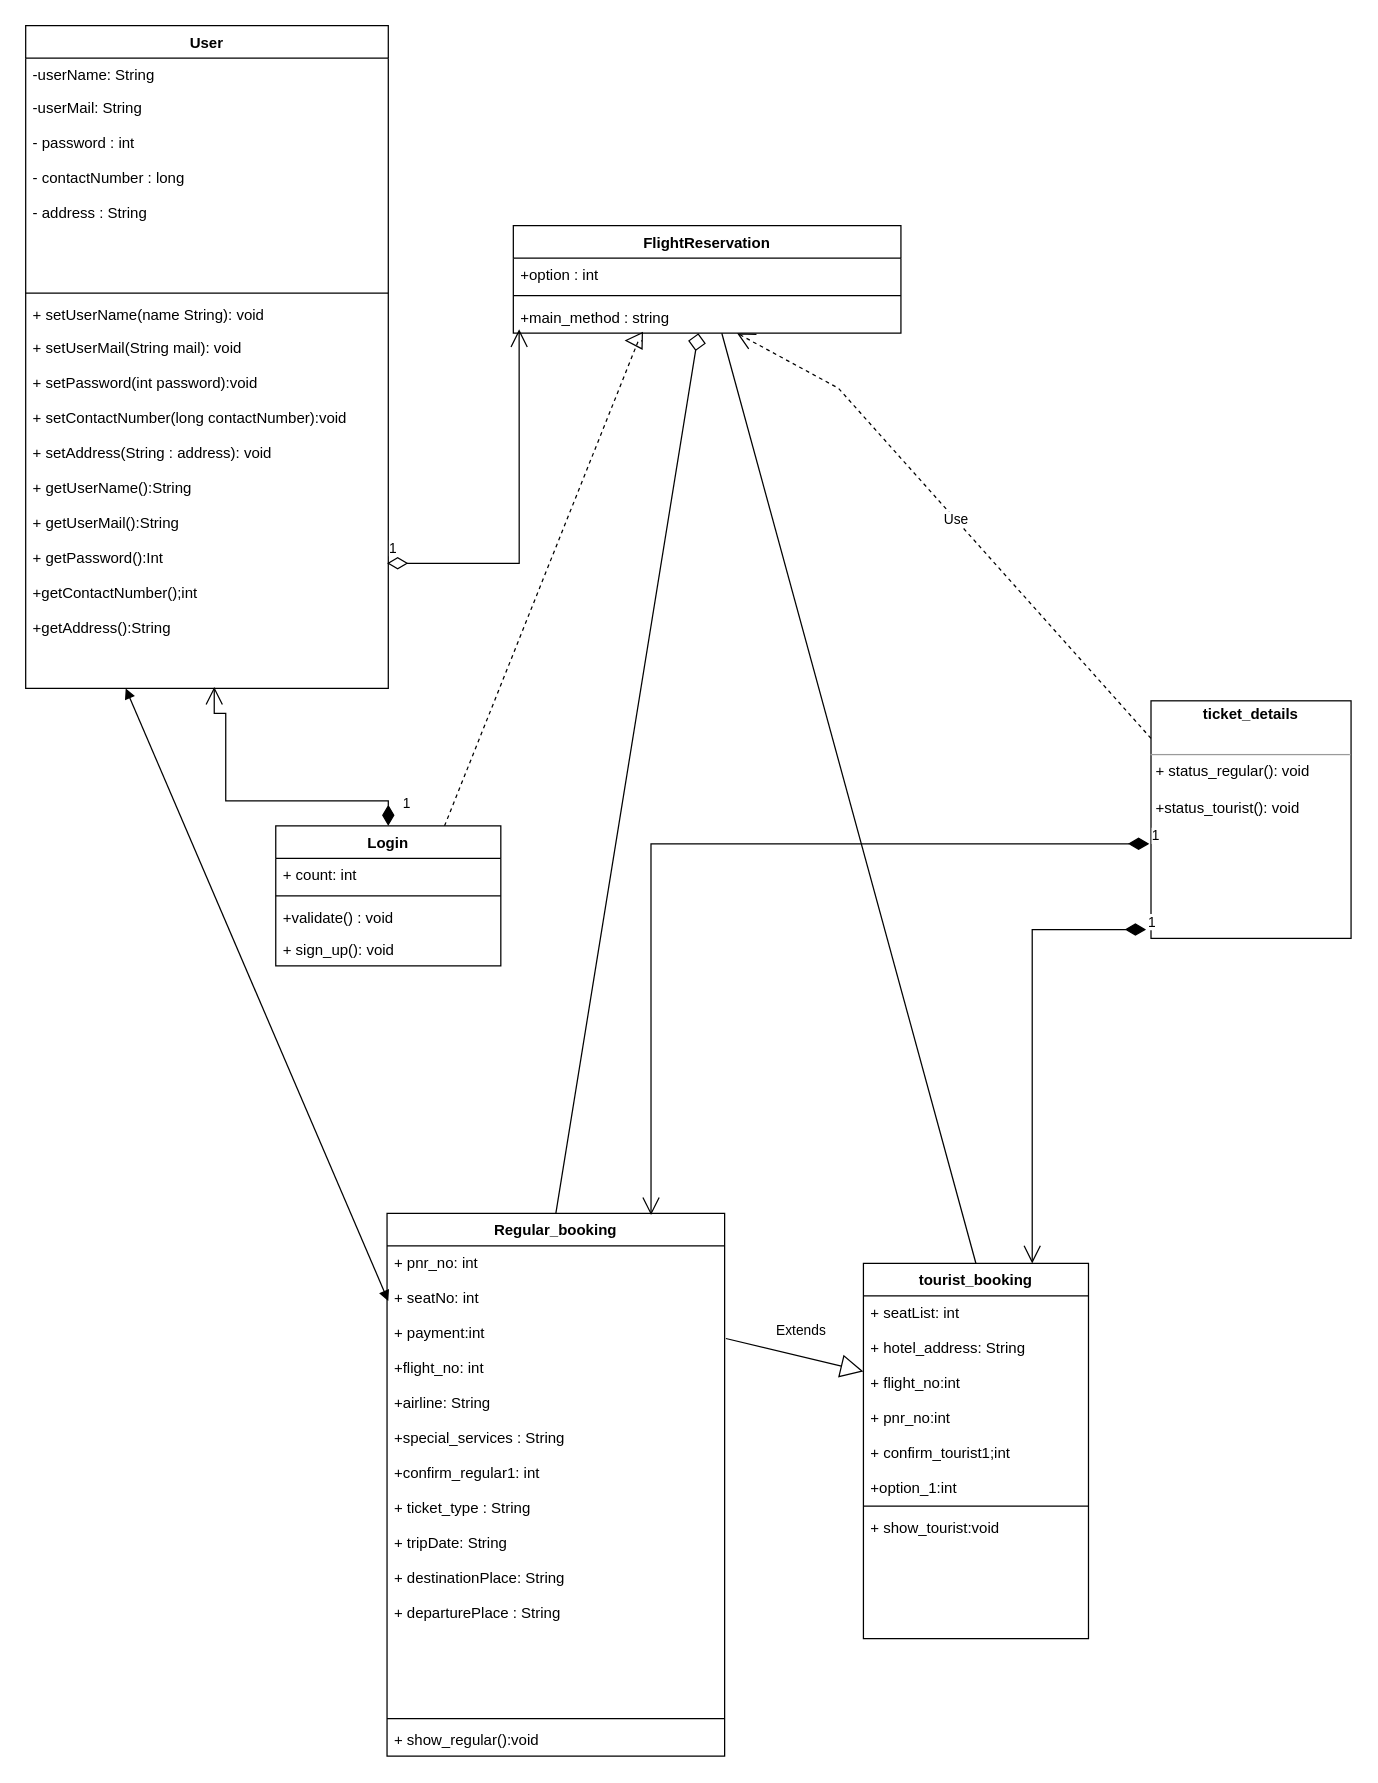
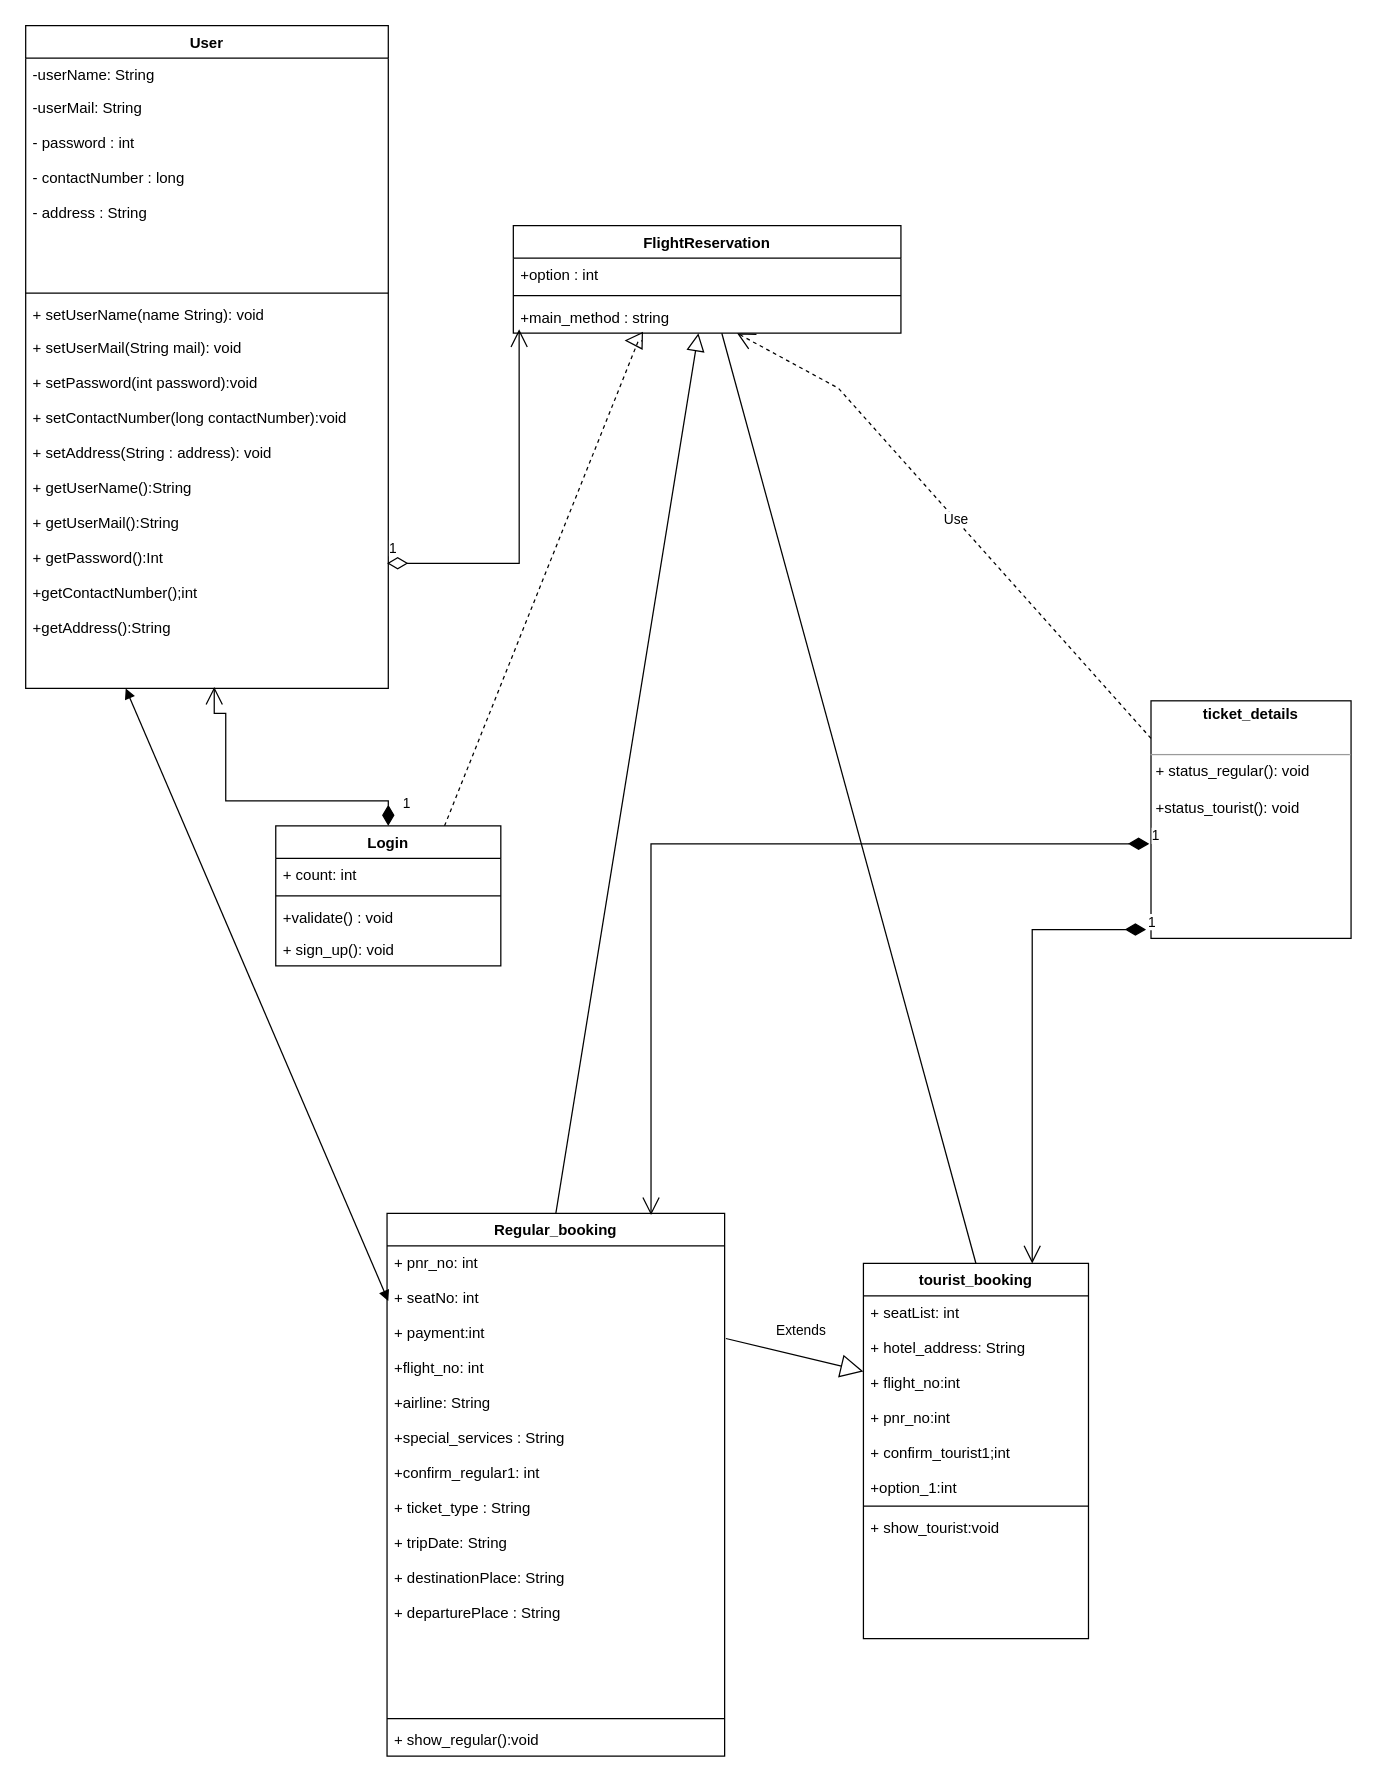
  <mxCell id="0" />
  <mxCell id="1" parent="0" />
  <mxCell id="2" value="Login" style="swimlane;fontStyle=1;align=center;verticalAlign=top;childLayout=stackLayout;horizontal=1;startSize=26;horizontalStack=0;resizeParent=1;resizeParentMax=0;resizeLast=0;collapsible=1;marginBottom=0;" parent="1" vertex="1"><mxGeometry x="220" width="180" height="112" as="geometry" y="660"><mxRectangle x="200" y="120" width="80" height="26" as="alternateBounds" /></mxGeometry></mxCell>
  <mxCell id="3" value="+ count: int" style="text;strokeColor=none;fillColor=none;align=left;verticalAlign=top;spacingLeft=4;spacingRight=4;overflow=hidden;rotatable=0;points=[[0,0.5],[1,0.5]];portConstraint=eastwest;" parent="2" vertex="1"><mxGeometry y="26" width="180" height="26" as="geometry" /></mxCell>
  <mxCell id="4" value="" style="line;strokeWidth=1;fillColor=none;align=left;verticalAlign=middle;spacingTop=-1;spacingLeft=3;spacingRight=3;rotatable=0;labelPosition=right;points=[];portConstraint=eastwest;" parent="2" vertex="1"><mxGeometry y="52" width="180" height="8" as="geometry" /></mxCell>
  <mxCell id="5" value="+validate() : void " style="text;strokeColor=none;fillColor=none;align=left;verticalAlign=top;spacingLeft=4;spacingRight=4;overflow=hidden;rotatable=0;points=[[0,0.5],[1,0.5]];portConstraint=eastwest;" parent="2" vertex="1"><mxGeometry y="60" width="180" height="26" as="geometry" /></mxCell>
  <mxCell id="6" value="+ sign_up(): void" style="text;strokeColor=none;fillColor=none;align=left;verticalAlign=top;spacingLeft=4;spacingRight=4;overflow=hidden;rotatable=0;points=[[0,0.5],[1,0.5]];portConstraint=eastwest;" parent="2" vertex="1"><mxGeometry y="86" width="180" height="26" as="geometry" /></mxCell>
  <mxCell id="7" value="tourist_booking" style="swimlane;fontStyle=1;align=center;verticalAlign=top;childLayout=stackLayout;horizontal=1;startSize=26;horizontalStack=0;resizeParent=1;resizeParentMax=0;resizeLast=0;collapsible=1;marginBottom=0;" parent="1" vertex="1"><mxGeometry x="690" y="1010" width="180" height="300" as="geometry"><mxRectangle x="200" y="120" width="80" height="26" as="alternateBounds" /></mxGeometry></mxCell>
  <mxCell id="8" value="Extends" style="endArrow=block;endSize=16;endFill=0;html=1;rounded=0;" parent="7" target="9" edge="1"><mxGeometry y="20" width="160" relative="1" as="geometry"><mxPoint x="-110" y="60" as="sourcePoint" /><mxPoint x="50" y="60" as="targetPoint" /><mxPoint as="offset" /></mxGeometry></mxCell>
  <mxCell id="9" value="+ seatList: int&#10;&#10;+ hotel_address: String&#10;&#10;+ flight_no:int&#10;&#10;+ pnr_no:int&#10;&#10;+ confirm_tourist1;int&#10;&#10;+option_1:int&#10;" style="text;strokeColor=none;fillColor=none;align=left;verticalAlign=top;spacingLeft=4;spacingRight=4;overflow=hidden;rotatable=0;points=[[0,0.5],[1,0.5]];portConstraint=eastwest;" parent="7" vertex="1"><mxGeometry y="26" width="180" height="164" as="geometry" /></mxCell>
  <mxCell id="10" value="" style="line;strokeWidth=1;fillColor=none;align=left;verticalAlign=middle;spacingTop=-1;spacingLeft=3;spacingRight=3;rotatable=0;labelPosition=right;points=[];portConstraint=eastwest;" parent="7" vertex="1"><mxGeometry y="190" width="180" height="8" as="geometry" /></mxCell>
  <mxCell id="11" value="+ show_tourist:void&#10;&#10;" style="text;strokeColor=none;fillColor=none;align=left;verticalAlign=top;spacingLeft=4;spacingRight=4;overflow=hidden;rotatable=0;points=[[0,0.5],[1,0.5]];portConstraint=eastwest;" parent="7" vertex="1"><mxGeometry y="198" width="180" height="102" as="geometry" /></mxCell>
  <mxCell id="12" value="FlightReservation" style="swimlane;fontStyle=1;align=center;verticalAlign=top;childLayout=stackLayout;horizontal=1;startSize=26;horizontalStack=0;resizeParent=1;resizeParentMax=0;resizeLast=0;collapsible=1;marginBottom=0;" parent="1" vertex="1"><mxGeometry x="410" y="180" width="310" height="86" as="geometry"><mxRectangle x="200" y="120" width="80" height="26" as="alternateBounds" /></mxGeometry></mxCell>
  <mxCell id="13" value="+option : int" style="text;strokeColor=none;fillColor=none;align=left;verticalAlign=top;spacingLeft=4;spacingRight=4;overflow=hidden;rotatable=0;points=[[0,0.5],[1,0.5]];portConstraint=eastwest;" parent="12" vertex="1"><mxGeometry y="26" width="310" height="26" as="geometry" /></mxCell>
  <mxCell id="14" value="" style="line;strokeWidth=1;fillColor=none;align=left;verticalAlign=middle;spacingTop=-1;spacingLeft=3;spacingRight=3;rotatable=0;labelPosition=right;points=[];portConstraint=eastwest;" parent="12" vertex="1"><mxGeometry y="52" width="310" height="8" as="geometry" /></mxCell>
  <mxCell id="15" value="+main_method : string" style="text;strokeColor=none;fillColor=none;align=left;verticalAlign=top;spacingLeft=4;spacingRight=4;overflow=hidden;rotatable=0;points=[[0,0.5],[1,0.5]];portConstraint=eastwest;" parent="12" vertex="1"><mxGeometry y="60" width="310" height="26" as="geometry" /></mxCell>
- <mxCell id="16" value="" style="edgeStyle=none;html=1;endSize=12;endArrow=diamond;endFill=0;exitX=0.5;exitY=0;exitDx=0;exitDy=0;" parent="1" source="18" target="12" edge="1"><mxGeometry width="160" relative="1" as="geometry"><mxPoint x="190" y="620" as="sourcePoint" /><mxPoint x="350" y="620" as="targetPoint" /></mxGeometry></mxCell>
+ <mxCell id="16" value="" style="edgeStyle=none;html=1;endSize=12;endArrow=block;endFill=0;exitX=0.5;exitY=0;exitDx=0;exitDy=0;" parent="1" source="18" target="12" edge="1"><mxGeometry width="160" relative="1" as="geometry"><mxPoint x="190" y="620" as="sourcePoint" /><mxPoint x="350" y="620" as="targetPoint" /></mxGeometry></mxCell>
  <mxCell id="17" value="" style="edgeStyle=none;html=1;endSize=12;endArrow=none;endFill=0;exitX=0.5;exitY=0;exitDx=0;exitDy=0;" parent="1" source="7" target="12" edge="1"><mxGeometry width="160" relative="1" as="geometry"><mxPoint x="365" y="790" as="sourcePoint" /><mxPoint x="537.043" y="710" as="targetPoint" /></mxGeometry></mxCell>
  <mxCell id="18" value="Regular_booking" style="swimlane;fontStyle=1;align=center;verticalAlign=top;childLayout=stackLayout;horizontal=1;startSize=26;horizontalStack=0;resizeParent=1;resizeParentMax=0;resizeLast=0;collapsible=1;marginBottom=0;" parent="1" vertex="1"><mxGeometry x="309" y="970" width="270" height="434" as="geometry"><mxRectangle x="200" y="120" width="80" height="26" as="alternateBounds" /></mxGeometry></mxCell>
  <mxCell id="19" value="+ pnr_no: int&#10;&#10;+ seatNo: int&#10;&#10;+ payment:int&#10;&#10;+flight_no: int&#10;&#10;+airline: String&#10;&#10;+special_services : String&#10;&#10;+confirm_regular1: int&#10;&#10;+ ticket_type : String &#10;&#10;+ tripDate: String&#10;&#10;+ destinationPlace: String&#10;&#10;+ departurePlace : String" style="text;strokeColor=none;fillColor=none;align=left;verticalAlign=top;spacingLeft=4;spacingRight=4;overflow=hidden;rotatable=0;points=[[0,0.5],[1,0.5]];portConstraint=eastwest;" parent="18" vertex="1"><mxGeometry y="26" width="270" height="374" as="geometry" /></mxCell>
  <mxCell id="20" value="" style="line;strokeWidth=1;fillColor=none;align=left;verticalAlign=middle;spacingTop=-1;spacingLeft=3;spacingRight=3;rotatable=0;labelPosition=right;points=[];portConstraint=eastwest;" parent="18" vertex="1"><mxGeometry y="400" width="270" height="8" as="geometry" /></mxCell>
  <mxCell id="21" value="+ show_regular():void" style="text;strokeColor=none;fillColor=none;align=left;verticalAlign=top;spacingLeft=4;spacingRight=4;overflow=hidden;rotatable=0;points=[[0,0.5],[1,0.5]];portConstraint=eastwest;" parent="18" vertex="1"><mxGeometry y="408" width="270" height="26" as="geometry" /></mxCell>
  <mxCell id="22" value="User" style="swimlane;fontStyle=1;align=center;verticalAlign=top;childLayout=stackLayout;horizontal=1;startSize=26;horizontalStack=0;resizeParent=1;resizeParentMax=0;resizeLast=0;collapsible=1;marginBottom=0;" parent="1" vertex="1"><mxGeometry x="20" y="20" width="290" height="530" as="geometry"><mxRectangle x="200" y="120" width="80" height="26" as="alternateBounds" /></mxGeometry></mxCell>
  <mxCell id="23" value="-userName: String" style="text;strokeColor=none;fillColor=none;align=left;verticalAlign=top;spacingLeft=4;spacingRight=4;overflow=hidden;rotatable=0;points=[[0,0.5],[1,0.5]];portConstraint=eastwest;" parent="22" vertex="1"><mxGeometry y="26" width="290" height="26" as="geometry" /></mxCell>
  <mxCell id="24" value="-userMail: String&#10;&#10;- password : int&#10;&#10;- contactNumber : long&#10;&#10;- address : String" style="text;strokeColor=none;fillColor=none;align=left;verticalAlign=top;spacingLeft=4;spacingRight=4;overflow=hidden;rotatable=0;points=[[0,0.5],[1,0.5]];portConstraint=eastwest;" parent="22" vertex="1"><mxGeometry y="52" width="290" height="158" as="geometry" /></mxCell>
  <mxCell id="25" value="" style="line;strokeWidth=1;fillColor=none;align=left;verticalAlign=middle;spacingTop=-1;spacingLeft=3;spacingRight=3;rotatable=0;labelPosition=right;points=[];portConstraint=eastwest;" parent="22" vertex="1"><mxGeometry y="210" width="290" height="8" as="geometry" /></mxCell>
  <mxCell id="26" value="+ setUserName(name String): void" style="text;strokeColor=none;fillColor=none;align=left;verticalAlign=top;spacingLeft=4;spacingRight=4;overflow=hidden;rotatable=0;points=[[0,0.5],[1,0.5]];portConstraint=eastwest;" parent="22" vertex="1"><mxGeometry y="218" width="290" height="26" as="geometry" /></mxCell>
  <mxCell id="27" value="+ setUserMail(String mail): void&#10;&#10;+ setPassword(int password):void&#10;&#10;+ setContactNumber(long contactNumber):void&#10;&#10;+ setAddress(String : address): void&#10;&#10;+ getUserName():String&#10;&#10;+ getUserMail():String&#10;&#10;+ getPassword():Int&#10;&#10;+getContactNumber();int&#10;&#10;+getAddress():String&#10;" style="text;strokeColor=none;fillColor=none;align=left;verticalAlign=top;spacingLeft=4;spacingRight=4;overflow=hidden;rotatable=0;points=[[0,0.5],[1,0.5]];portConstraint=eastwest;" parent="22" vertex="1"><mxGeometry y="244" width="290" height="286" as="geometry" /></mxCell>
  <mxCell id="28" value="&lt;p style=&quot;margin: 0px ; margin-top: 4px ; text-align: center&quot;&gt;&lt;b&gt;ticket_details&lt;/b&gt;&lt;/p&gt;&lt;p style=&quot;margin: 0px ; margin-top: 4px ; text-align: center&quot;&gt;&lt;b&gt;&lt;br&gt;&lt;/b&gt;&lt;/p&gt;&lt;hr size=&quot;1&quot;&gt;&lt;p style=&quot;margin: 0px ; margin-left: 4px&quot;&gt;+ status_regular(): void&lt;/p&gt;&lt;p style=&quot;margin: 0px ; margin-left: 4px&quot;&gt;&lt;br&gt;&lt;/p&gt;&lt;p style=&quot;margin: 0px ; margin-left: 4px&quot;&gt;+status_tourist(): void&lt;/p&gt;" style="verticalAlign=top;align=left;overflow=fill;fontSize=12;fontFamily=Helvetica;html=1;" parent="1" vertex="1"><mxGeometry x="920" y="560" width="160" height="190" as="geometry" /></mxCell>
  <mxCell id="29" value="1" style="endArrow=open;html=1;endSize=12;startArrow=diamondThin;startSize=14;startFill=0;edgeStyle=orthogonalEdgeStyle;align=left;verticalAlign=bottom;rounded=0;entryX=0.015;entryY=0.88;entryDx=0;entryDy=0;entryPerimeter=0;" parent="1" edge="1" target="15"><mxGeometry x="-1" y="3" relative="1" as="geometry"><mxPoint x="309" y="450" as="sourcePoint" /><mxPoint x="400" y="450" as="targetPoint" /><Array as="points"><mxPoint x="415" y="450" /></Array></mxGeometry></mxCell>
  <mxCell id="30" value="" style="endArrow=block;dashed=1;endFill=0;endSize=12;html=1;rounded=0;exitX=0.75;exitY=0;exitDx=0;exitDy=0;entryX=0.287;entryY=1.222;entryDx=0;entryDy=0;entryPerimeter=0;" parent="1" edge="1" target="15" source="2"><mxGeometry width="160" relative="1" as="geometry"><mxPoint x="280" y="610" as="sourcePoint" /><mxPoint x="400" y="460" as="targetPoint" /><Array as="points"><mxPoint x="510" y="272" /></Array></mxGeometry></mxCell>
  <mxCell id="31" value="Use" style="endArrow=open;endSize=12;dashed=1;html=1;rounded=0;exitX=0;exitY=0.158;exitDx=0;exitDy=0;exitPerimeter=0;" parent="1" source="28" target="15" edge="1"><mxGeometry width="160" relative="1" as="geometry"><mxPoint x="740" y="550" as="sourcePoint" /><mxPoint x="900" y="550" as="targetPoint" /><Array as="points"><mxPoint x="670" y="310" /></Array></mxGeometry></mxCell>
  <mxCell id="32" value="1" style="endArrow=open;html=1;endSize=12;startArrow=diamondThin;startSize=14;startFill=1;edgeStyle=orthogonalEdgeStyle;align=left;verticalAlign=bottom;rounded=0;entryX=0.75;entryY=0;entryDx=0;entryDy=0;exitX=-0.025;exitY=0.963;exitDx=0;exitDy=0;exitPerimeter=0;" parent="1" source="28" target="7" edge="1"><mxGeometry x="-1" y="3" relative="1" as="geometry"><mxPoint x="870" y="790" as="sourcePoint" /><mxPoint x="1030" y="790" as="targetPoint" /></mxGeometry></mxCell>
  <mxCell id="33" value="1" style="endArrow=open;html=1;endSize=12;startArrow=diamondThin;startSize=14;startFill=1;edgeStyle=orthogonalEdgeStyle;align=left;verticalAlign=bottom;rounded=0;entryX=0.782;entryY=0.003;entryDx=0;entryDy=0;entryPerimeter=0;exitX=-0.009;exitY=0.602;exitDx=0;exitDy=0;exitPerimeter=0;" parent="1" source="28" target="18" edge="1"><mxGeometry x="-1" y="3" relative="1" as="geometry"><mxPoint x="680" y="900" as="sourcePoint" /><mxPoint x="840" y="900" as="targetPoint" /></mxGeometry></mxCell>
  <mxCell id="34" value="1" style="endArrow=open;html=1;endSize=12;startArrow=diamondThin;startSize=14;startFill=1;edgeStyle=orthogonalEdgeStyle;align=left;verticalAlign=bottom;rounded=0;exitX=0.5;exitY=0;exitDx=0;exitDy=0;entryX=0.52;entryY=0.996;entryDx=0;entryDy=0;entryPerimeter=0;" edge="1" parent="1" source="2" target="27"><mxGeometry x="-0.92" y="-10" relative="1" as="geometry"><mxPoint x="150" y="580" as="sourcePoint" /><mxPoint x="290" y="570" as="targetPoint" /><Array as="points"><mxPoint x="310" y="640" /><mxPoint x="180" y="640" /><mxPoint x="180" y="570" /><mxPoint x="171" y="570" /></Array><mxPoint y="1" as="offset" /></mxGeometry></mxCell>
  <mxCell id="35" value="" style="endArrow=block;startArrow=block;endFill=1;startFill=1;html=1;rounded=0;" edge="1" parent="1"><mxGeometry width="160" relative="1" as="geometry"><mxPoint x="100" y="550" as="sourcePoint" /><mxPoint x="310" y="1040" as="targetPoint" /></mxGeometry></mxCell>
